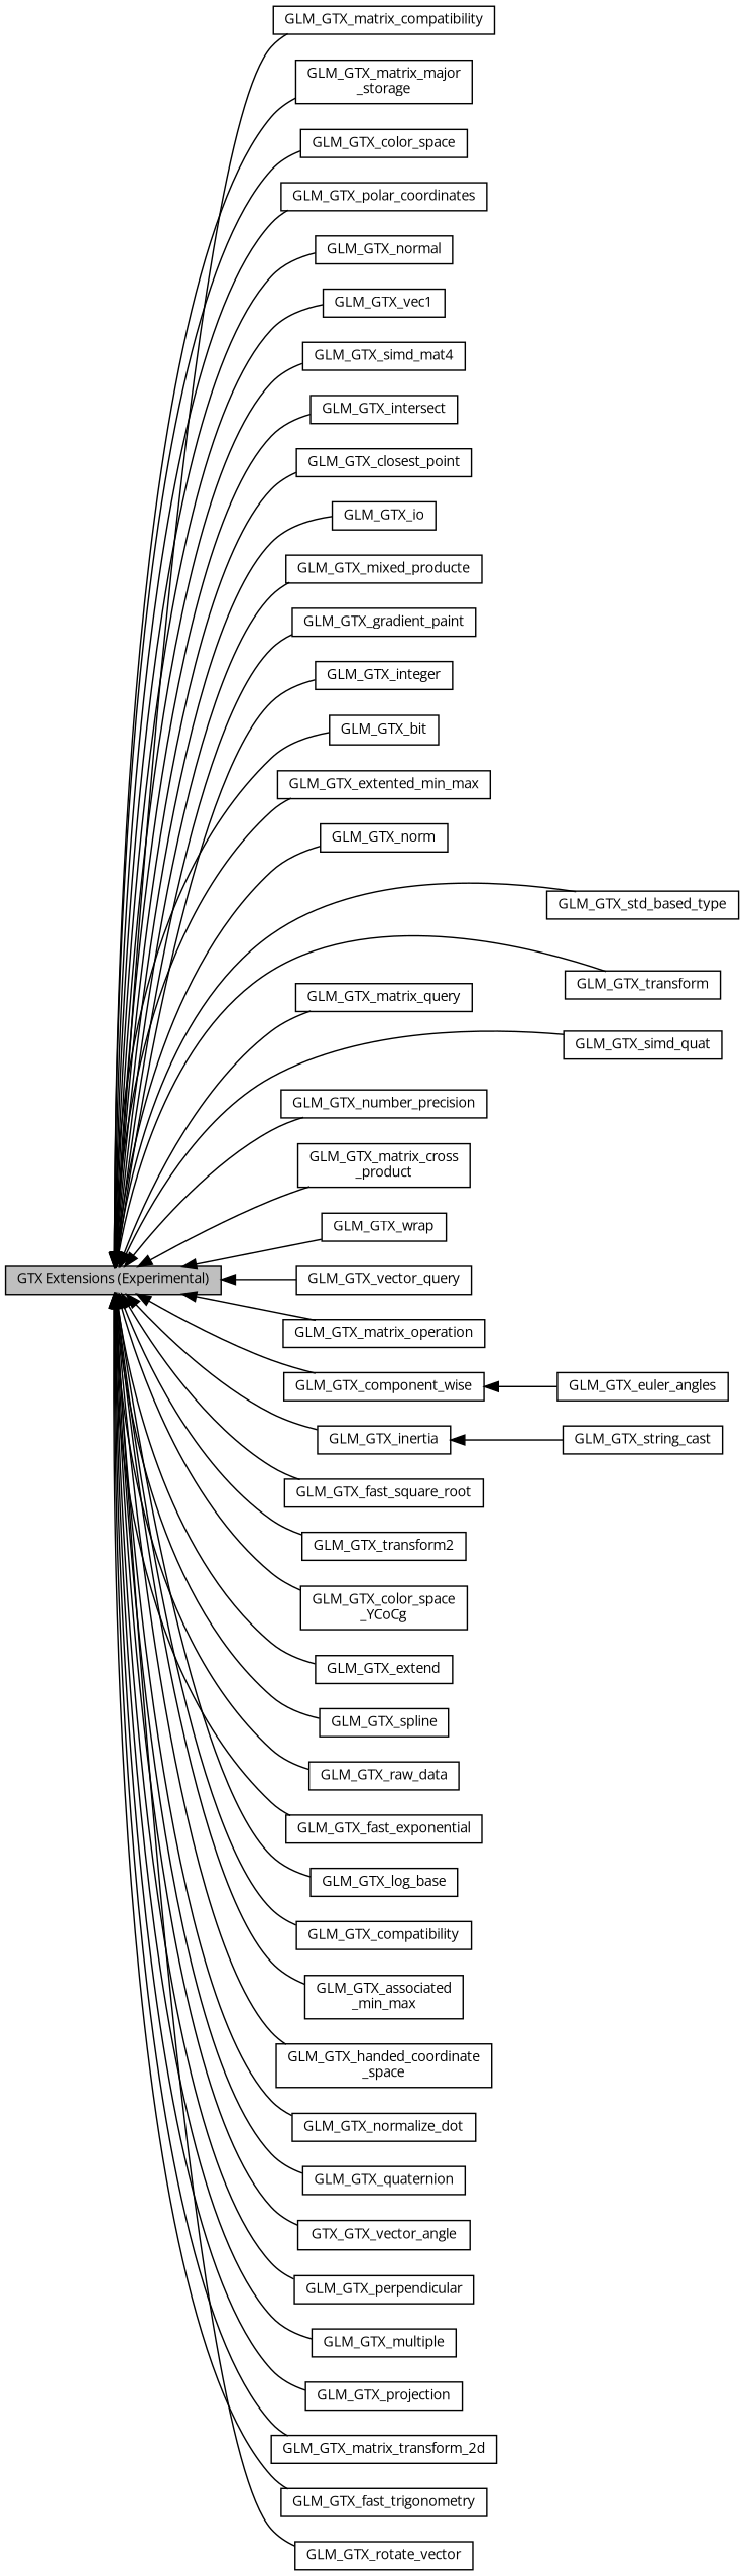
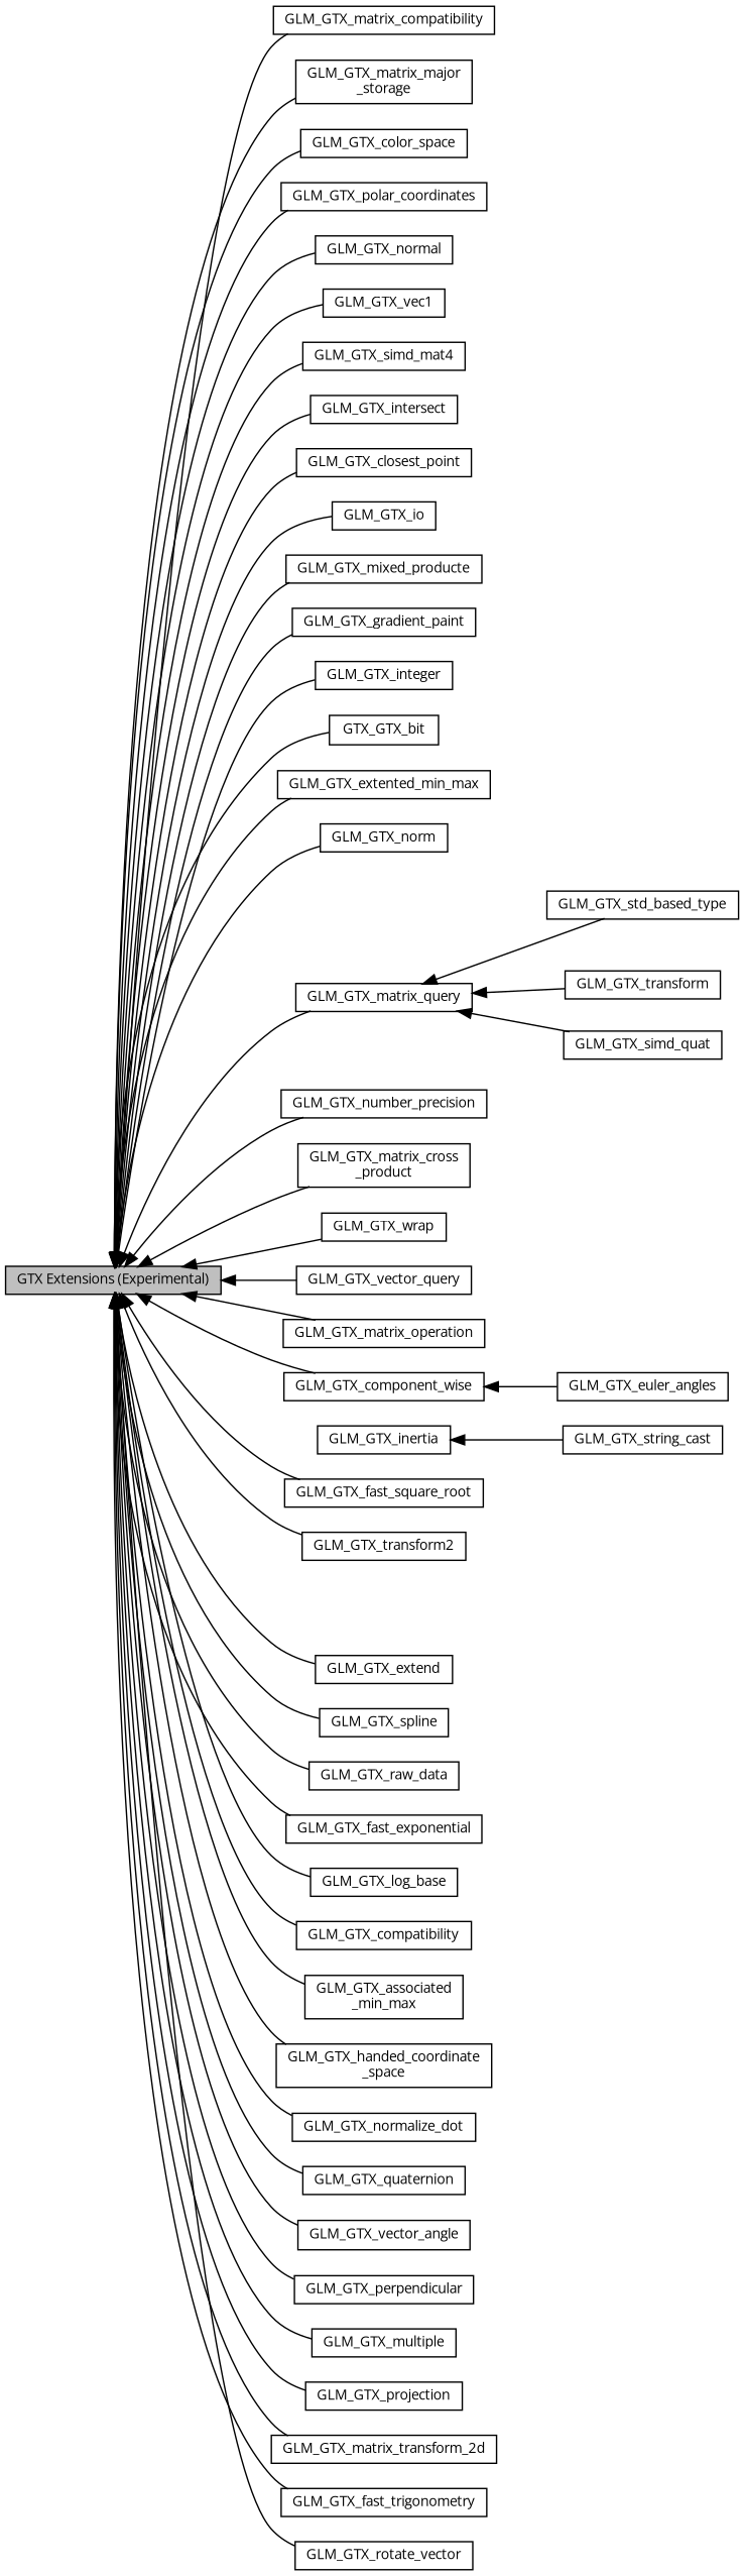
  digraph {
    fontname="Open Sans"
    rankdir=LR
    node [color=black fillcolor=white fontname="Open Sans" fontsize=10 shape=record style=filled]
    edge [dir=back fontname="Open Sans" fontsize=10 labelfontname=Helvetica labelfontsize=10 shape=plaintext style=solid]
    n1 [height=0.2 label=GLM_GTX_matrix_compatibility width=0.4]
    n2 [height=0.2 label="GLM_GTX_matrix_major\l_storage" width=0.4]
    n3 [height=0.2 label=GLM_GTX_color_space width=0.4]
    n4 [height=0.2 label=GLM_GTX_polar_coordinates width=0.4]
    n5 [fillcolor=grey75 fontcolor=black height=0.2 label="GTX Extensions (Experimental)" width=0.4]
    n6 [height=0.2 label=GLM_GTX_normal width=0.4]
    n7 [height=0.2 label=GLM_GTX_vec1 width=0.4]
    n8 [height=0.2 label=GLM_GTX_simd_mat4 width=0.4]
    n9 [height=0.2 label=GLM_GTX_intersect width=0.4]
    n10 [height=0.2 label=GLM_GTX_closest_point width=0.4]
    n11 [height=0.2 label=GLM_GTX_io width=0.4]
    n12 [height=0.2 label=GLM_GTX_mixed_producte width=0.4]
    n13 [height=0.2 label=GLM_GTX_gradient_paint width=0.4]
    n14 [height=0.2 label=GLM_GTX_integer width=0.4]
-   n15 [height=0.2 label=GLM_GTX_bit width=0.4]
+   n15 [height=0.2 label=GTX_GTX_bit width=0.4]
    n16 [height=0.2 label=GLM_GTX_extented_min_max width=0.4]
    n17 [height=0.2 label=GLM_GTX_norm width=0.4]
    n18 [height=0.2 label=GLM_GTX_std_based_type width=0.4]
    n19 [height=0.2 label=GLM_GTX_number_precision width=0.4]
    n20 [height=0.2 label=GLM_GTX_transform width=0.4]
    n21 [height=0.2 label="GLM_GTX_matrix_cross\l_product" width=0.4]
    n22 [height=0.2 label=GLM_GTX_wrap width=0.4]
    n23 [height=0.2 label=GLM_GTX_vector_query width=0.4]
    n24 [height=0.2 label=GLM_GTX_matrix_operation width=0.4]
    n25 [height=0.2 label=GLM_GTX_matrix_query width=0.4]
    n26 [height=0.2 label=GLM_GTX_component_wise width=0.4]
    n27 [height=0.2 label=GLM_GTX_inertia width=0.4]
    n28 [height=0.2 label=GLM_GTX_fast_square_root width=0.4]
    n29 [height=0.2 label=GLM_GTX_transform2 width=0.4]
-   n30 [height=0.2 label="GLM_GTX_color_space\l_YCoCg" width=0.4]
    n31 [height=0.2 label=GLM_GTX_extend width=0.4]
    n32 [height=0.2 label=GLM_GTX_spline width=0.4]
    n33 [height=0.2 label=GLM_GTX_raw_data width=0.4]
    n34 [height=0.2 label=GLM_GTX_fast_exponential width=0.4]
    n35 [height=0.2 label=GLM_GTX_log_base width=0.4]
    n36 [height=0.2 label=GLM_GTX_compatibility width=0.4]
    n37 [height=0.2 label="GLM_GTX_associated\l_min_max" width=0.4]
    n38 [height=0.2 label="GLM_GTX_handed_coordinate\l_space" width=0.4]
    n39 [height=0.2 label=GLM_GTX_normalize_dot width=0.4]
    n40 [height=0.2 label=GLM_GTX_quaternion width=0.4]
-   n41 [height=0.2 label=GTX_GTX_vector_angle width=0.4]
+   n41 [height=0.2 label=GLM_GTX_vector_angle width=0.4]
    n42 [height=0.2 label=GLM_GTX_perpendicular width=0.4]
    n43 [height=0.2 label=GLM_GTX_multiple width=0.4]
    n44 [height=0.2 label=GLM_GTX_simd_quat width=0.4]
    n45 [height=0.2 label=GLM_GTX_projection width=0.4]
    n46 [height=0.2 label=GLM_GTX_matrix_transform_2d width=0.4]
    n47 [height=0.2 label=GLM_GTX_fast_trigonometry width=0.4]
    n48 [height=0.2 label=GLM_GTX_rotate_vector width=0.4]
    n49 [height=0.2 label=GLM_GTX_string_cast width=0.4]
    n50 [height=0.2 label=GLM_GTX_euler_angles width=0.4]
    n5 -> n1
    n5 -> n2
    n5 -> n3
    n5 -> n4
    n5 -> n6
    n5 -> n7
    n5 -> n8
    n5 -> n9
    n5 -> n10
    n5 -> n11
    n5 -> n12
    n5 -> n13
    n5 -> n14
    n5 -> n15
    n5 -> n16
    n5 -> n17
-   n5 -> n18
+   n25 -> n18
    n5 -> n19
-   n5 -> n20
+   n25 -> n20
    n5 -> n21
    n5 -> n22
    n5 -> n23
    n5 -> n24
    n5 -> n25
    n5 -> n26
-   n5 -> n27
    n5 -> n28
    n5 -> n29
-   n5 -> n30
    n5 -> n31
    n5 -> n32
    n5 -> n33
    n5 -> n34
    n5 -> n35
    n5 -> n36
    n5 -> n37
    n5 -> n38
    n5 -> n39
    n5 -> n40
    n5 -> n41
    n5 -> n42
    n5 -> n43
-   n5 -> n44
+   n25 -> n44
    n5 -> n45
    n5 -> n46
    n5 -> n47
    n5 -> n48
    n26 -> n50
    n27 -> n49
  }
